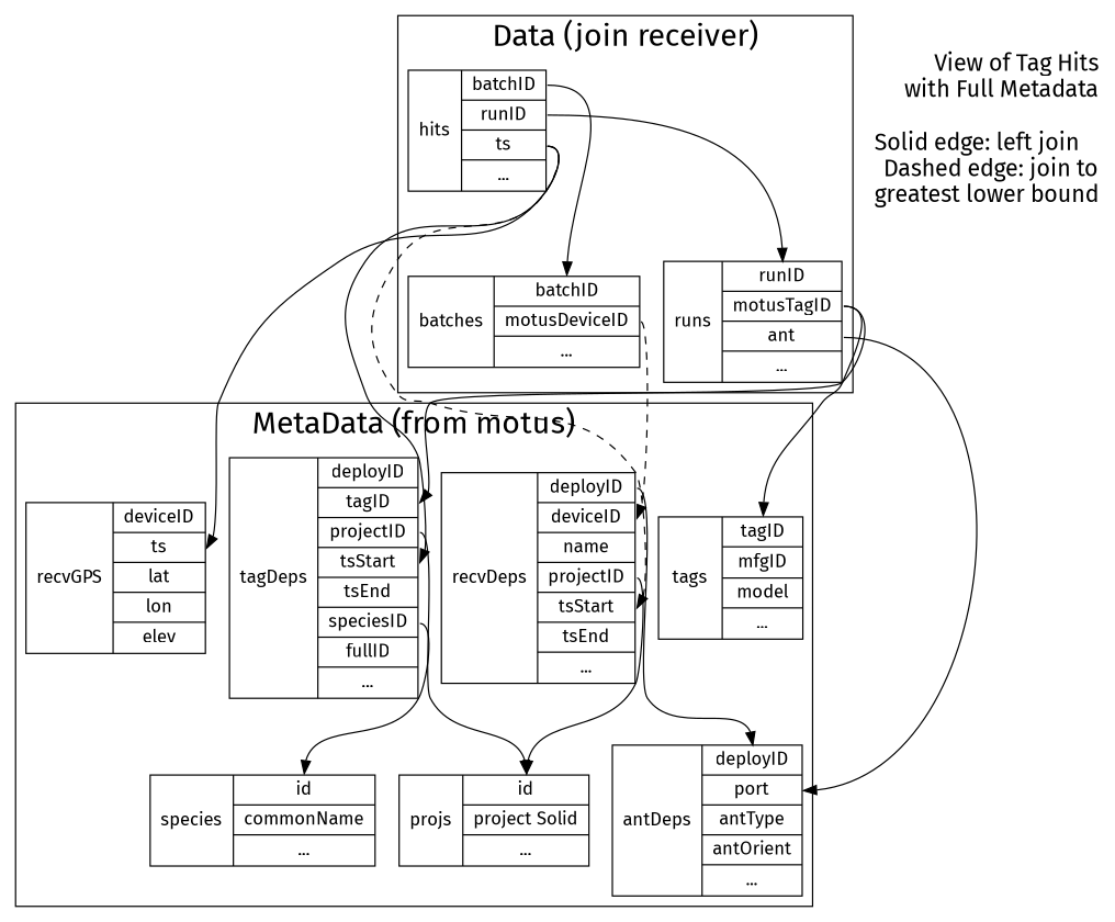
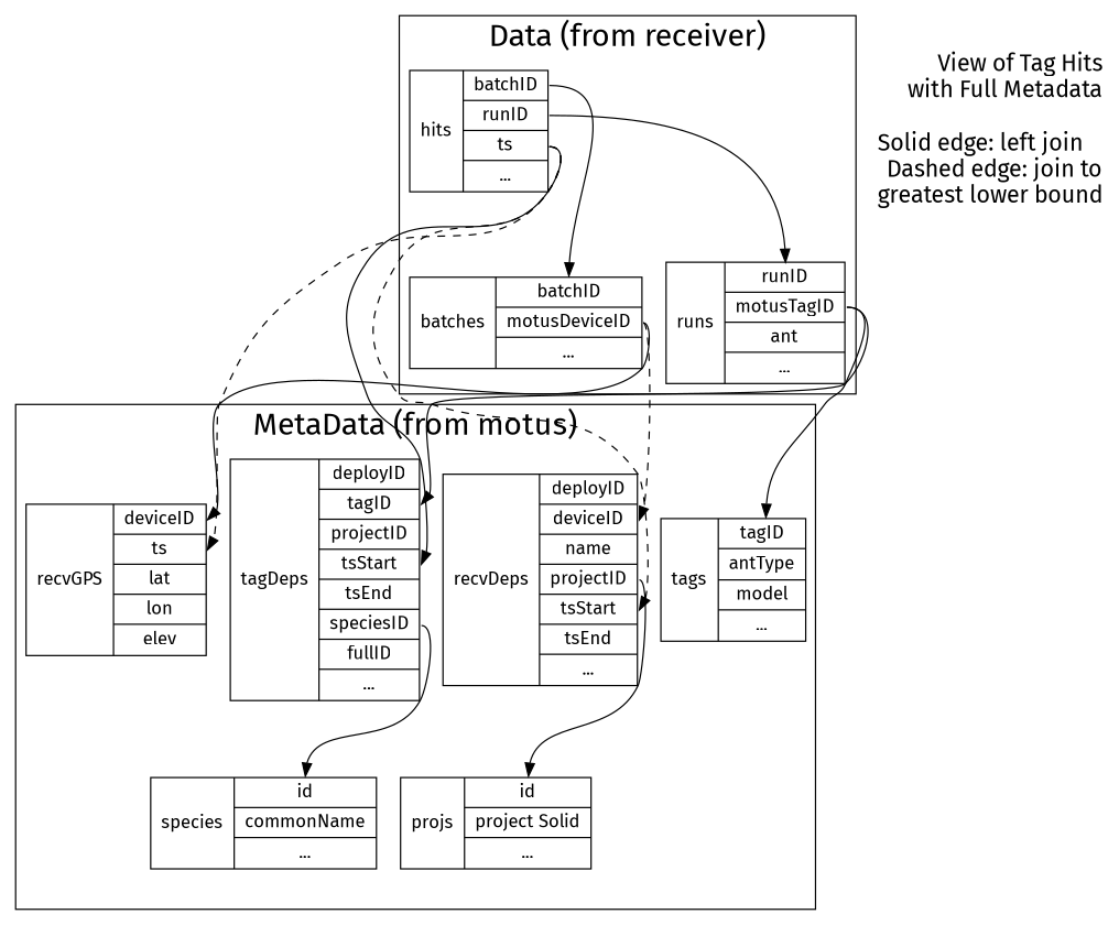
  digraph {
    fontname="Fira Sans"
    node [fontname="Fira Sans" shape=record]
    edge [fontname="Fira Sans" headport=id tailport=ts]
    n1 [label="runs|{<runID>runID|<motusTagID>motusTagID|<ant>ant|...}"]
    n2 [label="batches|{<batchID>batchID|<motusDeviceID>motusDeviceID|...}"]
    n3 [label="hits|{<batchID>batchID|<runID>runID|<ts>ts|...}"]
-   n4 [label="tags|{<tagID>tagID|mfgID|model|...}"]
+   n4 [label="tags|{<tagID>tagID|antType|model|...}"]
    n5 [label="projs|{<id>id|project Solid|...}"]
    n6 [label="tagDeps|{<deployID> deployID|<tagID>tagID|<projectID>projectID|<tsStart>tsStart|<tsEnd> tsEnd|<speciesID> speciesID|<fullID>fullID|...}"]
    n7 [label="species|{<id>id|commonName|...}"]
    n8 [label="recvDeps|{<deployID>deployID | <deviceID> deviceID|<name> name|<projectID> projectID|<tsStart> tsStart|<tsEnd> tsEnd|...}"]
    n9 [label="recvGPS|{<deviceID>deviceID | <ts> ts|<lat> lat|<lon> lon|<elev> elev}"]
-   n10 [label="antDeps|{<deployID>deployID |<port> port|<antType> antType|<antOrient> antOrient|...}"]
    n11 [fontsize=18 label="View of Tag Hits\rwith Full Metadata\r\lSolid edge: left join\lDashed edge: join to\rgreatest lower bound" shape=none]
    subgraph cluster_1 {
      fontsize=24
-     label="Data (join receiver)"
+     label="Data (from receiver)"
      n1
      n2
      n3
    }
    subgraph cluster_2 {
      fontsize=24
      label="MetaData (from motus)"
      n4
      n5
      n6
      n7
      n8
      n9
-     n10
    }
    n1 -> n4 [headport=tagID tailport=motusTagID]
    n1 -> n6 [headport=tagID tailport=motusTagID]
-   n1 -> n10 [headport=port tailport=ant]
    n2 -> n8 [headport=deviceID style=dashed tailport=motusDeviceID]
+   n2 -> n9 [headport=deviceID tailport=motusDeviceID]
    n3 -> n1 [headport=runID tailport=runID]
    n3 -> n2 [headport=batchID tailport=batchID]
    n3 -> n6 [headport=tsStart style=solid]
    n3 -> n8 [headport=tsStart style=dashed]
-   n3 -> n9 [headport=ts style=solid]
-   n6 -> n5 [tailport=projectID]
+   n3 -> n9 [headport=ts style=dashed]
    n6 -> n7 [tailport=speciesID]
    n8 -> n5 [tailport=projectID]
-   n8 -> n10 [headport=deployID tailport=deployID]
  }
